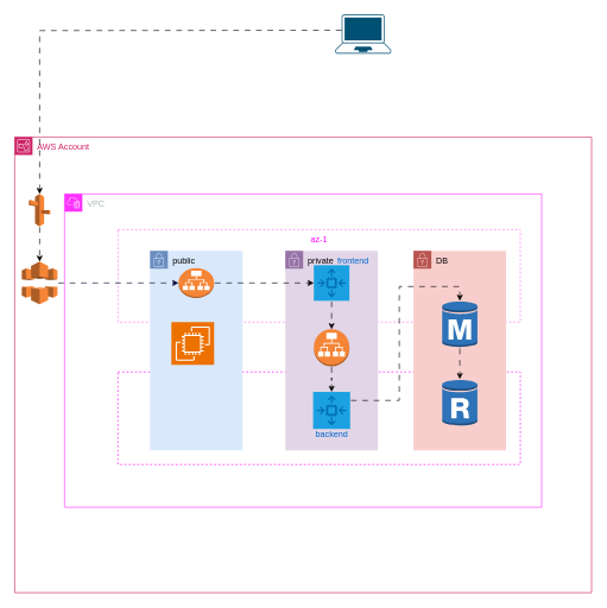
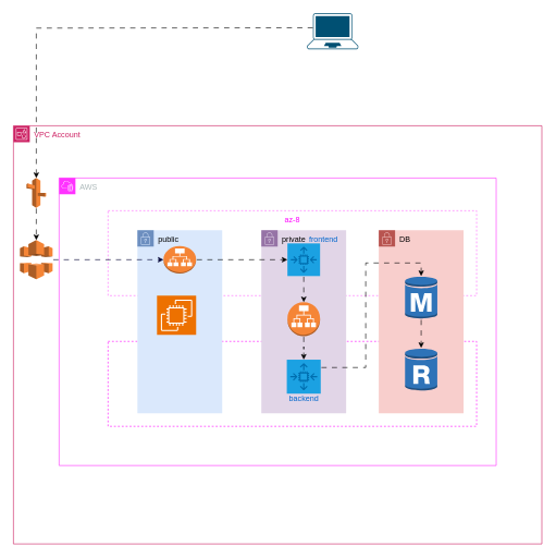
  <mxCell id="0" />
  <mxCell id="1" parent="0" />
- <mxCell id="2" value="AWS Account" style="points=[[0,0],[0.25,0],[0.5,0],[0.75,0],[1,0],[1,0.25],[1,0.5],[1,0.75],[1,1],[0.75,1],[0.5,1],[0.25,1],[0,1],[0,0.75],[0,0.5],[0,0.25]];outlineConnect=0;gradientColor=none;html=1;whiteSpace=wrap;fontSize=12;fontStyle=0;container=1;pointerEvents=0;collapsible=0;recursiveResize=0;shape=mxgraph.aws4.group;grIcon=mxgraph.aws4.group_account;strokeColor=#CD2264;fillColor=none;verticalAlign=top;align=left;spacingLeft=30;fontColor=#CD2264;dashed=0;" vertex="1" parent="1"><mxGeometry x="20" y="192" width="810" height="640" as="geometry" /></mxCell>
- <mxCell id="3" value="VPC" style="points=[[0,0],[0.25,0],[0.5,0],[0.75,0],[1,0],[1,0.25],[1,0.5],[1,0.75],[1,1],[0.75,1],[0.5,1],[0.25,1],[0,1],[0,0.75],[0,0.5],[0,0.25]];outlineConnect=0;gradientColor=none;html=1;whiteSpace=wrap;fontSize=12;fontStyle=0;container=1;pointerEvents=0;collapsible=0;recursiveResize=0;shape=mxgraph.aws4.group;grIcon=mxgraph.aws4.group_vpc2;strokeColor=#FF33FF;fillColor=none;verticalAlign=top;align=left;spacingLeft=30;fontColor=#AAB7B8;dashed=0;" vertex="1" parent="2"><mxGeometry x="70" y="80" width="670" height="440" as="geometry" /></mxCell>
+ <mxCell id="2" value="VPC Account" style="points=[[0,0],[0.25,0],[0.5,0],[0.75,0],[1,0],[1,0.25],[1,0.5],[1,0.75],[1,1],[0.75,1],[0.5,1],[0.25,1],[0,1],[0,0.75],[0,0.5],[0,0.25]];outlineConnect=0;gradientColor=none;html=1;whiteSpace=wrap;fontSize=12;fontStyle=0;container=1;pointerEvents=0;collapsible=0;recursiveResize=0;shape=mxgraph.aws4.group;grIcon=mxgraph.aws4.group_account;strokeColor=#CD2264;fillColor=none;verticalAlign=top;align=left;spacingLeft=30;fontColor=#CD2264;dashed=0;" vertex="1" parent="1"><mxGeometry x="20" y="192" width="810" height="640" as="geometry" /></mxCell>
+ <mxCell id="3" value="AWS" style="points=[[0,0],[0.25,0],[0.5,0],[0.75,0],[1,0],[1,0.25],[1,0.5],[1,0.75],[1,1],[0.75,1],[0.5,1],[0.25,1],[0,1],[0,0.75],[0,0.5],[0,0.25]];outlineConnect=0;gradientColor=none;html=1;whiteSpace=wrap;fontSize=12;fontStyle=0;container=1;pointerEvents=0;collapsible=0;recursiveResize=0;shape=mxgraph.aws4.group;grIcon=mxgraph.aws4.group_vpc2;strokeColor=#FF33FF;fillColor=none;verticalAlign=top;align=left;spacingLeft=30;fontColor=#AAB7B8;dashed=0;" vertex="1" parent="2"><mxGeometry x="70" y="80" width="670" height="440" as="geometry" /></mxCell>
  <mxCell id="4" value="&lt;font color=&quot;#ff00ff&quot;&gt;az-2&lt;/font&gt;" style="fillColor=none;strokeColor=#FF00FF;dashed=1;verticalAlign=top;fontStyle=0;fontColor=#147EBA;whiteSpace=wrap;html=1;" vertex="1" parent="3"><mxGeometry x="75" y="250" width="565" height="130" as="geometry" /></mxCell>
- <mxCell id="5" value="&lt;font color=&quot;#ff00ff&quot;&gt;az-1&lt;/font&gt;" style="fillColor=none;strokeColor=#FF66FF;dashed=1;verticalAlign=top;fontStyle=0;fontColor=#147EBA;whiteSpace=wrap;html=1;" vertex="1" parent="3"><mxGeometry x="75" y="50" width="565" height="130" as="geometry" /></mxCell>
+ <mxCell id="5" value="&lt;font color=&quot;#ff00ff&quot;&gt;az-8&lt;/font&gt;" style="fillColor=none;strokeColor=#FF66FF;dashed=1;verticalAlign=top;fontStyle=0;fontColor=#147EBA;whiteSpace=wrap;html=1;" vertex="1" parent="3"><mxGeometry x="75" y="50" width="565" height="130" as="geometry" /></mxCell>
  <mxCell id="6" value="public" style="points=[[0,0],[0.25,0],[0.5,0],[0.75,0],[1,0],[1,0.25],[1,0.5],[1,0.75],[1,1],[0.75,1],[0.5,1],[0.25,1],[0,1],[0,0.75],[0,0.5],[0,0.25]];outlineConnect=0;html=1;whiteSpace=wrap;fontSize=12;fontStyle=0;container=1;pointerEvents=0;collapsible=0;recursiveResize=0;shape=mxgraph.aws4.group;grIcon=mxgraph.aws4.group_security_group;grStroke=0;strokeColor=#6c8ebf;fillColor=#dae8fc;verticalAlign=top;align=left;spacingLeft=30;dashed=0;" vertex="1" parent="3"><mxGeometry x="120" y="80" width="130" height="280" as="geometry" /></mxCell>
  <mxCell id="7" value="" style="outlineConnect=0;dashed=0;verticalLabelPosition=bottom;verticalAlign=top;align=center;html=1;shape=mxgraph.aws3.application_load_balancer;fillColor=#F58536;gradientColor=none;" vertex="1" parent="6"><mxGeometry x="40" y="24" width="50" height="42" as="geometry" /></mxCell>
  <mxCell id="8" value="" style="sketch=0;points=[[0,0,0],[0.25,0,0],[0.5,0,0],[0.75,0,0],[1,0,0],[0,1,0],[0.25,1,0],[0.5,1,0],[0.75,1,0],[1,1,0],[0,0.25,0],[0,0.5,0],[0,0.75,0],[1,0.25,0],[1,0.5,0],[1,0.75,0]];outlineConnect=0;fontColor=#232F3E;fillColor=#ED7100;strokeColor=#ffffff;dashed=0;verticalLabelPosition=bottom;verticalAlign=top;align=center;html=1;fontSize=12;fontStyle=0;aspect=fixed;shape=mxgraph.aws4.resourceIcon;resIcon=mxgraph.aws4.ec2;" vertex="1" parent="6"><mxGeometry x="30" y="100" width="60" height="60" as="geometry" /></mxCell>
  <mxCell id="9" value="private" style="points=[[0,0],[0.25,0],[0.5,0],[0.75,0],[1,0],[1,0.25],[1,0.5],[1,0.75],[1,1],[0.75,1],[0.5,1],[0.25,1],[0,1],[0,0.75],[0,0.5],[0,0.25]];outlineConnect=0;html=1;whiteSpace=wrap;fontSize=12;fontStyle=0;container=1;pointerEvents=0;collapsible=0;recursiveResize=0;shape=mxgraph.aws4.group;grIcon=mxgraph.aws4.group_security_group;grStroke=0;strokeColor=#9673a6;fillColor=#e1d5e7;verticalAlign=top;align=left;spacingLeft=30;dashed=0;" vertex="1" parent="3"><mxGeometry x="310" y="80" width="130" height="280" as="geometry" /></mxCell>
  <mxCell id="10" value="&lt;span style=&quot;color: rgb(0, 102, 204);&quot;&gt;backend&lt;/span&gt;" style="text;html=1;align=center;verticalAlign=middle;resizable=0;points=[];autosize=1;strokeColor=none;fillColor=none;" vertex="1" parent="9"><mxGeometry x="30" y="242" width="70" height="30" as="geometry" /></mxCell>
  <mxCell id="11" value="&lt;font color=&quot;#0066cc&quot;&gt;frontend&lt;/font&gt;" style="text;html=1;align=center;verticalAlign=middle;resizable=0;points=[];autosize=1;strokeColor=none;fillColor=none;" vertex="1" parent="9"><mxGeometry x="60" width="70" height="30" as="geometry" /></mxCell>
  <mxCell id="12" value="" style="outlineConnect=0;dashed=0;verticalLabelPosition=bottom;verticalAlign=top;align=center;html=1;shape=mxgraph.aws3.application_load_balancer;fillColor=#F58536;gradientColor=none;" vertex="1" parent="9"><mxGeometry x="40" y="110" width="50" height="52" as="geometry" /></mxCell>
  <mxCell id="13" value="" style="sketch=0;points=[[0,0,0],[0.25,0,0],[0.5,0,0],[0.75,0,0],[1,0,0],[0,1,0],[0.25,1,0],[0.5,1,0],[0.75,1,0],[1,1,0],[0,0.25,0],[0,0.5,0],[0,0.75,0],[1,0.25,0],[1,0.5,0],[1,0.75,0]];outlineConnect=0;fontColor=#ffffff;fillColor=#1ba1e2;strokeColor=#006EAF;dashed=0;verticalLabelPosition=bottom;verticalAlign=top;align=center;html=1;fontSize=12;fontStyle=0;aspect=fixed;shape=mxgraph.aws4.resourceIcon;resIcon=mxgraph.aws4.auto_scaling2;" vertex="1" parent="9"><mxGeometry x="39" y="198" width="52" height="52" as="geometry" /></mxCell>
  <mxCell id="14" style="edgeStyle=orthogonalEdgeStyle;rounded=0;orthogonalLoop=1;jettySize=auto;html=1;entryX=0.5;entryY=0;entryDx=0;entryDy=0;entryPerimeter=0;flowAnimation=1;" edge="1" parent="9" source="12" target="13"><mxGeometry relative="1" as="geometry" /></mxCell>
  <mxCell id="15" value="DB" style="points=[[0,0],[0.25,0],[0.5,0],[0.75,0],[1,0],[1,0.25],[1,0.5],[1,0.75],[1,1],[0.75,1],[0.5,1],[0.25,1],[0,1],[0,0.75],[0,0.5],[0,0.25]];outlineConnect=0;html=1;whiteSpace=wrap;fontSize=12;fontStyle=0;container=1;pointerEvents=0;collapsible=0;recursiveResize=0;shape=mxgraph.aws4.group;grIcon=mxgraph.aws4.group_security_group;grStroke=0;strokeColor=#b85450;fillColor=#f8cecc;verticalAlign=top;align=left;spacingLeft=30;dashed=0;" vertex="1" parent="3"><mxGeometry x="490" y="80" width="130" height="280" as="geometry" /></mxCell>
  <mxCell id="16" style="edgeStyle=orthogonalEdgeStyle;rounded=0;orthogonalLoop=1;jettySize=auto;html=1;flowAnimation=1;" edge="1" parent="15" source="17" target="18"><mxGeometry relative="1" as="geometry" /></mxCell>
  <mxCell id="17" value="" style="outlineConnect=0;dashed=0;verticalLabelPosition=bottom;verticalAlign=top;align=center;html=1;shape=mxgraph.aws3.rds_db_instance;fillColor=#2E73B8;gradientColor=none;" vertex="1" parent="15"><mxGeometry x="40.25" y="70" width="49.5" height="66" as="geometry" /></mxCell>
  <mxCell id="18" value="" style="outlineConnect=0;dashed=0;verticalLabelPosition=bottom;verticalAlign=top;align=center;html=1;shape=mxgraph.aws3.rds_db_instance_read_replica;fillColor=#2E73B8;gradientColor=none;" vertex="1" parent="15"><mxGeometry x="40.25" y="180" width="49.5" height="66" as="geometry" /></mxCell>
  <mxCell id="19" style="edgeStyle=orthogonalEdgeStyle;rounded=0;orthogonalLoop=1;jettySize=auto;html=1;flowAnimation=1;" edge="1" parent="3" source="13" target="17"><mxGeometry relative="1" as="geometry"><Array as="points"><mxPoint x="470" y="290" /><mxPoint x="470" y="130" /><mxPoint x="555" y="130" /></Array></mxGeometry></mxCell>
  <mxCell id="20" value="" style="sketch=0;points=[[0,0,0],[0.25,0,0],[0.5,0,0],[0.75,0,0],[1,0,0],[0,1,0],[0.25,1,0],[0.5,1,0],[0.75,1,0],[1,1,0],[0,0.25,0],[0,0.5,0],[0,0.75,0],[1,0.25,0],[1,0.5,0],[1,0.75,0]];outlineConnect=0;fontColor=#ffffff;fillColor=#1ba1e2;strokeColor=#006EAF;dashed=0;verticalLabelPosition=bottom;verticalAlign=top;align=center;html=1;fontSize=12;fontStyle=0;aspect=fixed;shape=mxgraph.aws4.resourceIcon;resIcon=mxgraph.aws4.auto_scaling2;" vertex="1" parent="3"><mxGeometry x="350" y="100" width="50" height="50" as="geometry" /></mxCell>
  <mxCell id="21" style="edgeStyle=orthogonalEdgeStyle;rounded=0;orthogonalLoop=1;jettySize=auto;html=1;entryX=0.5;entryY=0;entryDx=0;entryDy=0;entryPerimeter=0;flowAnimation=1;" edge="1" parent="3" source="20" target="12"><mxGeometry relative="1" as="geometry" /></mxCell>
  <mxCell id="22" style="edgeStyle=orthogonalEdgeStyle;rounded=0;orthogonalLoop=1;jettySize=auto;html=1;entryX=0;entryY=0.5;entryDx=0;entryDy=0;entryPerimeter=0;flowAnimation=1;" edge="1" parent="3" source="7" target="20"><mxGeometry relative="1" as="geometry" /></mxCell>
  <mxCell id="23" value="" style="outlineConnect=0;dashed=0;verticalLabelPosition=bottom;verticalAlign=top;align=center;html=1;shape=mxgraph.aws3.cloudfront;fillColor=#F58536;gradientColor=none;" vertex="1" parent="2"><mxGeometry x="10" y="175" width="50" height="60" as="geometry" /></mxCell>
  <mxCell id="24" style="edgeStyle=orthogonalEdgeStyle;rounded=0;orthogonalLoop=1;jettySize=auto;html=1;entryX=0;entryY=0.5;entryDx=0;entryDy=0;entryPerimeter=0;strokeColor=#000033;flowAnimation=1;" edge="1" parent="2" source="23" target="7"><mxGeometry relative="1" as="geometry" /></mxCell>
  <mxCell id="25" value="" style="outlineConnect=0;dashed=0;verticalLabelPosition=bottom;verticalAlign=top;align=center;html=1;shape=mxgraph.aws3.route_53;fillColor=#F58536;gradientColor=none;" vertex="1" parent="2"><mxGeometry x="20" y="80" width="30" height="45.5" as="geometry" /></mxCell>
  <mxCell id="26" style="edgeStyle=orthogonalEdgeStyle;rounded=0;orthogonalLoop=1;jettySize=auto;html=1;entryX=0.5;entryY=0;entryDx=0;entryDy=0;entryPerimeter=0;flowAnimation=1;" edge="1" parent="2" source="25" target="23"><mxGeometry relative="1" as="geometry" /></mxCell>
  <mxCell id="27" value="" style="points=[[0.13,0.02,0],[0.5,0,0],[0.87,0.02,0],[0.885,0.4,0],[0.985,0.985,0],[0.5,1,0],[0.015,0.985,0],[0.115,0.4,0]];verticalLabelPosition=bottom;sketch=0;html=1;verticalAlign=top;aspect=fixed;align=center;pointerEvents=1;shape=mxgraph.cisco19.laptop;fillColor=#005073;strokeColor=none;" vertex="1" parent="1"><mxGeometry x="470" y="20" width="78.57" height="55" as="geometry" /></mxCell>
  <mxCell id="28" style="edgeStyle=orthogonalEdgeStyle;rounded=0;orthogonalLoop=1;jettySize=auto;html=1;entryX=0.5;entryY=0;entryDx=0;entryDy=0;entryPerimeter=0;flowAnimation=1;" edge="1" parent="1" target="25"><mxGeometry relative="1" as="geometry"><mxPoint x="480" y="42" as="sourcePoint" /></mxGeometry></mxCell>
